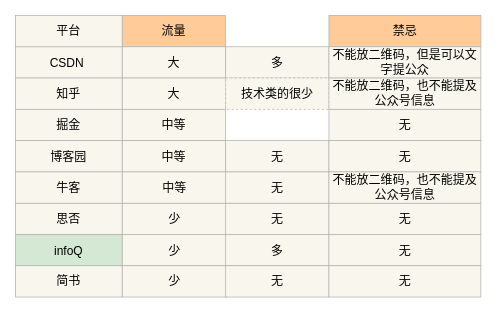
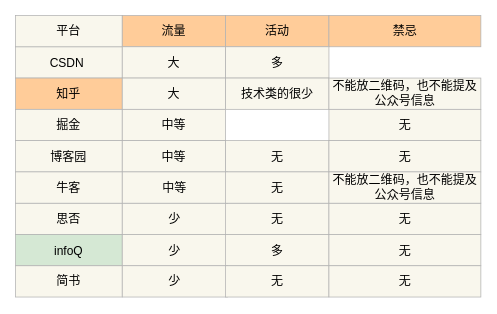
  <mxCell id="0" />
  <mxCell id="1" parent="0" />
  <mxCell id="2" value="CSDN&amp;nbsp;" style="rounded=0;whiteSpace=wrap;html=1;fontSize=16;fillColor=#f9f7ed;labelBorderColor=none;strokeColor=#B3B3B3;" vertex="1" parent="1"><mxGeometry x="20" y="61.667" width="142.353" height="41.667" as="geometry" /></mxCell>
  <mxCell id="3" value="平台" style="rounded=0;whiteSpace=wrap;html=1;fontSize=16;fillColor=#f9f7ed;labelBorderColor=none;strokeColor=#B3B3B3;" vertex="1" parent="1"><mxGeometry x="20" y="20" width="142.353" height="41.667" as="geometry" /></mxCell>
  <mxCell id="4" value="流量" style="rounded=0;whiteSpace=wrap;html=1;fontSize=16;fillColor=#ffcc99;labelBorderColor=none;strokeColor=#B3B3B3;" vertex="1" parent="1"><mxGeometry x="162.35" y="20" width="137.65" height="41.67" as="geometry" /></mxCell>
  <mxCell id="5" value="大" style="rounded=0;whiteSpace=wrap;html=1;fontSize=16;fillColor=#f9f7ed;labelBorderColor=none;strokeColor=#B3B3B3;" vertex="1" parent="1"><mxGeometry x="162.35" y="61.67" width="137.65" height="41.67" as="geometry" /></mxCell>
+ <mxCell id="6" value="活动" style="rounded=0;whiteSpace=wrap;html=1;fontSize=16;fillColor=#ffcc99;labelBorderColor=none;strokeColor=#B3B3B3;" vertex="1" parent="1"><mxGeometry x="300" y="20" width="137.65" height="41.67" as="geometry" /></mxCell>
  <mxCell id="7" value="禁忌" style="rounded=0;whiteSpace=wrap;html=1;fontSize=16;fillColor=#ffcc99;labelBorderColor=none;strokeColor=#B3B3B3;" vertex="1" parent="1"><mxGeometry x="437.65" y="20" width="202.35" height="41.67" as="geometry" /></mxCell>
  <mxCell id="8" value="多" style="rounded=0;whiteSpace=wrap;html=1;fontSize=16;fillColor=#f9f7ed;labelBorderColor=none;strokeColor=#B3B3B3;" vertex="1" parent="1"><mxGeometry x="300" y="61.67" width="137.65" height="41.67" as="geometry" /></mxCell>
- <mxCell id="9" value="不能放二维码，但是可以文字提公众" style="rounded=0;whiteSpace=wrap;html=1;fontSize=16;fillColor=#f9f7ed;labelBorderColor=none;strokeColor=#B3B3B3;" vertex="1" parent="1"><mxGeometry x="437.65" y="61.67" width="202.35" height="41.67" as="geometry" /></mxCell>
- <mxCell id="10" value="知乎" style="rounded=0;whiteSpace=wrap;html=1;fontSize=16;fillColor=#f9f7ed;labelBorderColor=none;strokeColor=#B3B3B3;" vertex="1" parent="1"><mxGeometry x="20" y="103.337" width="142.353" height="41.667" as="geometry" /></mxCell>
+ <mxCell id="10" value="知乎" style="rounded=0;whiteSpace=wrap;html=1;fontSize=16;fillColor=#ffcc99;labelBorderColor=none;strokeColor=#B3B3B3;" vertex="1" parent="1"><mxGeometry x="20" y="103.337" width="142.353" height="41.667" as="geometry" /></mxCell>
  <mxCell id="11" value="大" style="rounded=0;whiteSpace=wrap;html=1;fontSize=16;fillColor=#f9f7ed;labelBorderColor=none;strokeColor=#B3B3B3;" vertex="1" parent="1"><mxGeometry x="162.35" y="103.34" width="137.65" height="41.67" as="geometry" /></mxCell>
- <mxCell id="12" value="技术类的很少" style="rounded=0;whiteSpace=wrap;html=1;fontSize=16;fillColor=#f9f7ed;labelBorderColor=none;strokeColor=#B3B3B3;dashed=1;" vertex="1" parent="1"><mxGeometry x="300" y="103.34" width="137.65" height="41.67" as="geometry" /></mxCell>
+ <mxCell id="12" value="技术类的很少" style="rounded=0;whiteSpace=wrap;html=1;fontSize=16;fillColor=#f9f7ed;labelBorderColor=none;strokeColor=#B3B3B3;" vertex="1" parent="1"><mxGeometry x="300" y="103.34" width="137.65" height="41.67" as="geometry" /></mxCell>
  <mxCell id="13" value="不能放二维码，也不能提及公众号信息" style="rounded=0;whiteSpace=wrap;html=1;fontSize=16;fillColor=#f9f7ed;labelBorderColor=none;strokeColor=#B3B3B3;" vertex="1" parent="1"><mxGeometry x="437.65" y="103.34" width="202.35" height="41.67" as="geometry" /></mxCell>
  <mxCell id="14" value="掘金" style="rounded=0;whiteSpace=wrap;html=1;fontSize=16;fillColor=#f9f7ed;labelBorderColor=none;strokeColor=#B3B3B3;" vertex="1" parent="1"><mxGeometry x="20" y="145.007" width="142.353" height="41.667" as="geometry" /></mxCell>
  <mxCell id="15" value="中等" style="rounded=0;whiteSpace=wrap;html=1;fontSize=16;fillColor=#f9f7ed;labelBorderColor=none;strokeColor=#B3B3B3;" vertex="1" parent="1"><mxGeometry x="162.35" y="145.01" width="137.65" height="41.67" as="geometry" /></mxCell>
  <mxCell id="16" value="无" style="rounded=0;whiteSpace=wrap;html=1;fontSize=16;fillColor=#f9f7ed;labelBorderColor=none;strokeColor=#B3B3B3;" vertex="1" parent="1"><mxGeometry x="437.65" y="145.01" width="202.35" height="41.67" as="geometry" /></mxCell>
  <mxCell id="17" value="博客园" style="rounded=0;whiteSpace=wrap;html=1;fontSize=16;fillColor=#f9f7ed;labelBorderColor=none;strokeColor=#B3B3B3;" vertex="1" parent="1"><mxGeometry x="20" y="186.677" width="142.353" height="41.667" as="geometry" /></mxCell>
  <mxCell id="18" value="中等" style="rounded=0;whiteSpace=wrap;html=1;fontSize=16;fillColor=#f9f7ed;labelBorderColor=none;strokeColor=#B3B3B3;" vertex="1" parent="1"><mxGeometry x="162.35" y="186.68" width="137.65" height="41.67" as="geometry" /></mxCell>
  <mxCell id="19" value="无" style="rounded=0;whiteSpace=wrap;html=1;fontSize=16;fillColor=#f9f7ed;labelBorderColor=none;strokeColor=#B3B3B3;" vertex="1" parent="1"><mxGeometry x="300" y="186.68" width="137.65" height="41.67" as="geometry" /></mxCell>
  <mxCell id="20" value="无" style="rounded=0;whiteSpace=wrap;html=1;fontSize=16;fillColor=#f9f7ed;labelBorderColor=none;strokeColor=#B3B3B3;" vertex="1" parent="1"><mxGeometry x="437.65" y="186.68" width="202.35" height="41.67" as="geometry" /></mxCell>
  <mxCell id="21" value="思否" style="rounded=0;whiteSpace=wrap;html=1;fontSize=16;fillColor=#f9f7ed;labelBorderColor=none;strokeColor=#B3B3B3;" vertex="1" parent="1"><mxGeometry x="20" y="270.017" width="142.353" height="41.667" as="geometry" /></mxCell>
  <mxCell id="22" value="少" style="rounded=0;whiteSpace=wrap;html=1;fontSize=16;fillColor=#f9f7ed;labelBorderColor=none;strokeColor=#B3B3B3;" vertex="1" parent="1"><mxGeometry x="162.35" y="270.02" width="140" height="41.67" as="geometry" /></mxCell>
  <mxCell id="23" value="无" style="rounded=0;whiteSpace=wrap;html=1;fontSize=16;fillColor=#f9f7ed;labelBorderColor=none;strokeColor=#B3B3B3;" vertex="1" parent="1"><mxGeometry x="300" y="270.02" width="137.65" height="41.67" as="geometry" /></mxCell>
  <mxCell id="24" value="无" style="rounded=0;whiteSpace=wrap;html=1;fontSize=16;fillColor=#f9f7ed;labelBorderColor=none;strokeColor=#B3B3B3;" vertex="1" parent="1"><mxGeometry x="437.65" y="270.02" width="202.35" height="41.67" as="geometry" /></mxCell>
  <mxCell id="25" value="infoQ" style="rounded=0;whiteSpace=wrap;html=1;fontSize=16;fillColor=#d5e8d4;labelBorderColor=none;strokeColor=#B3B3B3;" vertex="1" parent="1"><mxGeometry x="20" y="311.687" width="142.353" height="41.667" as="geometry" /></mxCell>
  <mxCell id="26" value="少" style="rounded=0;whiteSpace=wrap;html=1;fontSize=16;fillColor=#f9f7ed;labelBorderColor=none;strokeColor=#B3B3B3;" vertex="1" parent="1"><mxGeometry x="162.35" y="311.69" width="140" height="41.67" as="geometry" /></mxCell>
  <mxCell id="27" value="多" style="rounded=0;whiteSpace=wrap;html=1;fontSize=16;fillColor=#f9f7ed;labelBorderColor=none;strokeColor=#B3B3B3;" vertex="1" parent="1"><mxGeometry x="300" y="311.68" width="137.65" height="41.67" as="geometry" /></mxCell>
  <mxCell id="28" value="无" style="rounded=0;whiteSpace=wrap;html=1;fontSize=16;fillColor=#f9f7ed;labelBorderColor=none;strokeColor=#B3B3B3;" vertex="1" parent="1"><mxGeometry x="437.65" y="311.69" width="202.35" height="41.67" as="geometry" /></mxCell>
  <mxCell id="29" value="牛客" style="rounded=0;whiteSpace=wrap;html=1;fontSize=16;fillColor=#f9f7ed;labelBorderColor=none;strokeColor=#B3B3B3;" vertex="1" parent="1"><mxGeometry x="20" y="228.347" width="142.353" height="41.667" as="geometry" /></mxCell>
  <mxCell id="30" value="中等" style="rounded=0;whiteSpace=wrap;html=1;fontSize=16;fillColor=#f9f7ed;labelBorderColor=none;strokeColor=#B3B3B3;" vertex="1" parent="1"><mxGeometry x="162.35" y="228.35" width="140" height="41.67" as="geometry" /></mxCell>
  <mxCell id="31" value="无" style="rounded=0;whiteSpace=wrap;html=1;fontSize=16;fillColor=#f9f7ed;labelBorderColor=none;strokeColor=#B3B3B3;" vertex="1" parent="1"><mxGeometry x="300" y="228.35" width="137.65" height="41.67" as="geometry" /></mxCell>
  <mxCell id="32" value="不能放二维码，也不能提及公众号信息" style="rounded=0;whiteSpace=wrap;html=1;fontSize=16;fillColor=#f9f7ed;labelBorderColor=none;strokeColor=#B3B3B3;" vertex="1" parent="1"><mxGeometry x="437.65" y="228.35" width="202.35" height="41.67" as="geometry" /></mxCell>
  <mxCell id="33" value="简书" style="rounded=0;whiteSpace=wrap;html=1;fontSize=16;fillColor=#f9f7ed;labelBorderColor=none;strokeColor=#B3B3B3;" vertex="1" parent="1"><mxGeometry x="20" y="353.357" width="142.353" height="41.667" as="geometry" /></mxCell>
  <mxCell id="34" value="少" style="rounded=0;whiteSpace=wrap;html=1;fontSize=16;fillColor=#f9f7ed;labelBorderColor=none;strokeColor=#B3B3B3;" vertex="1" parent="1"><mxGeometry x="162.35" y="353.35" width="140" height="41.67" as="geometry" /></mxCell>
  <mxCell id="35" value="无" style="rounded=0;whiteSpace=wrap;html=1;fontSize=16;fillColor=#f9f7ed;labelBorderColor=none;strokeColor=#B3B3B3;" vertex="1" parent="1"><mxGeometry x="300" y="353.36" width="137.65" height="41.67" as="geometry" /></mxCell>
  <mxCell id="36" value="无" style="rounded=0;whiteSpace=wrap;html=1;fontSize=16;fillColor=#f9f7ed;labelBorderColor=none;strokeColor=#B3B3B3;" vertex="1" parent="1"><mxGeometry x="437.65" y="353.36" width="202.35" height="41.67" as="geometry" /></mxCell>
